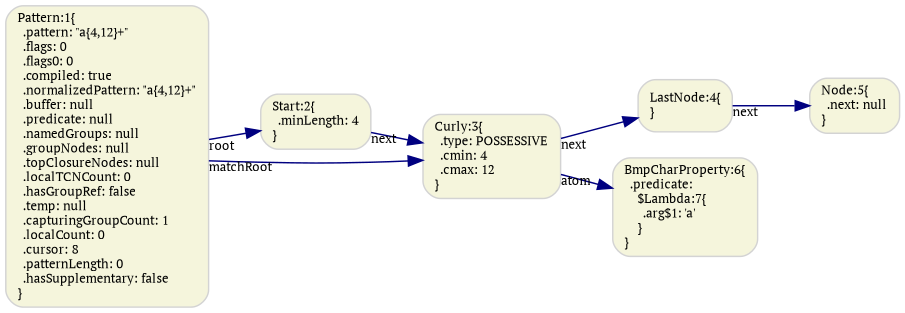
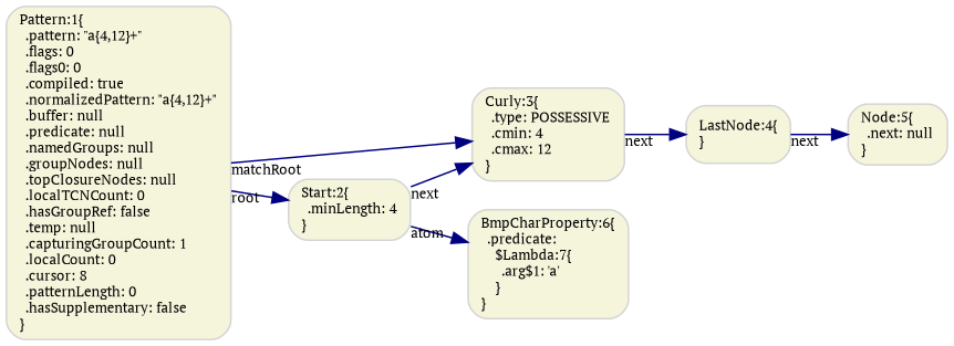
  digraph {
    fontname="PT Serif"
    fontsize=11
    rankdir=LR
    node [color=LightGray fillcolor=Beige fontname="PT Serif" fontsize=9 shape=box style="rounded,filled"]
    edge [color=Navy fontname="PT Serif" fontsize=9 taillabel=next]
    n1 [label="Pattern:1\{\l  .pattern: \"a\{4,12\}+\"\l  .flags: 0\l  .flags0: 0\l  .compiled: true\l  .normalizedPattern: \"a\{4,12\}+\"\l  .buffer: null\l  .predicate: null\l  .namedGroups: null\l  .groupNodes: null\l  .topClosureNodes: null\l  .localTCNCount: 0\l  .hasGroupRef: false\l  .temp: null\l  .capturingGroupCount: 1\l  .localCount: 0\l  .cursor: 8\l  .patternLength: 0\l  .hasSupplementary: false\l\}\l"]
    n2 [label="Start:2\{\l  .minLength: 4\l\}\l"]
    n3 [label="Curly:3\{\l  .type: POSSESSIVE\l  .cmin: 4\l  .cmax: 12\l\}\l"]
    n4 [label="LastNode:4\{\l\}\l"]
    n5 [label="BmpCharProperty:6\{\l  .predicate:\l    $Lambda:7\{\l      .arg$1: 'a'\l    \}\l\}\l"]
    n6 [label="Node:5\{\l  .next: null\l\}\l"]
    n1 -> n2 [taillabel=root]
    n1 -> n3 [taillabel=matchRoot]
    n2 -> n3
    n3 -> n4
-   n3 -> n5 [taillabel=atom]
+   n2 -> n5 [taillabel=atom]
    n4 -> n6
  }
